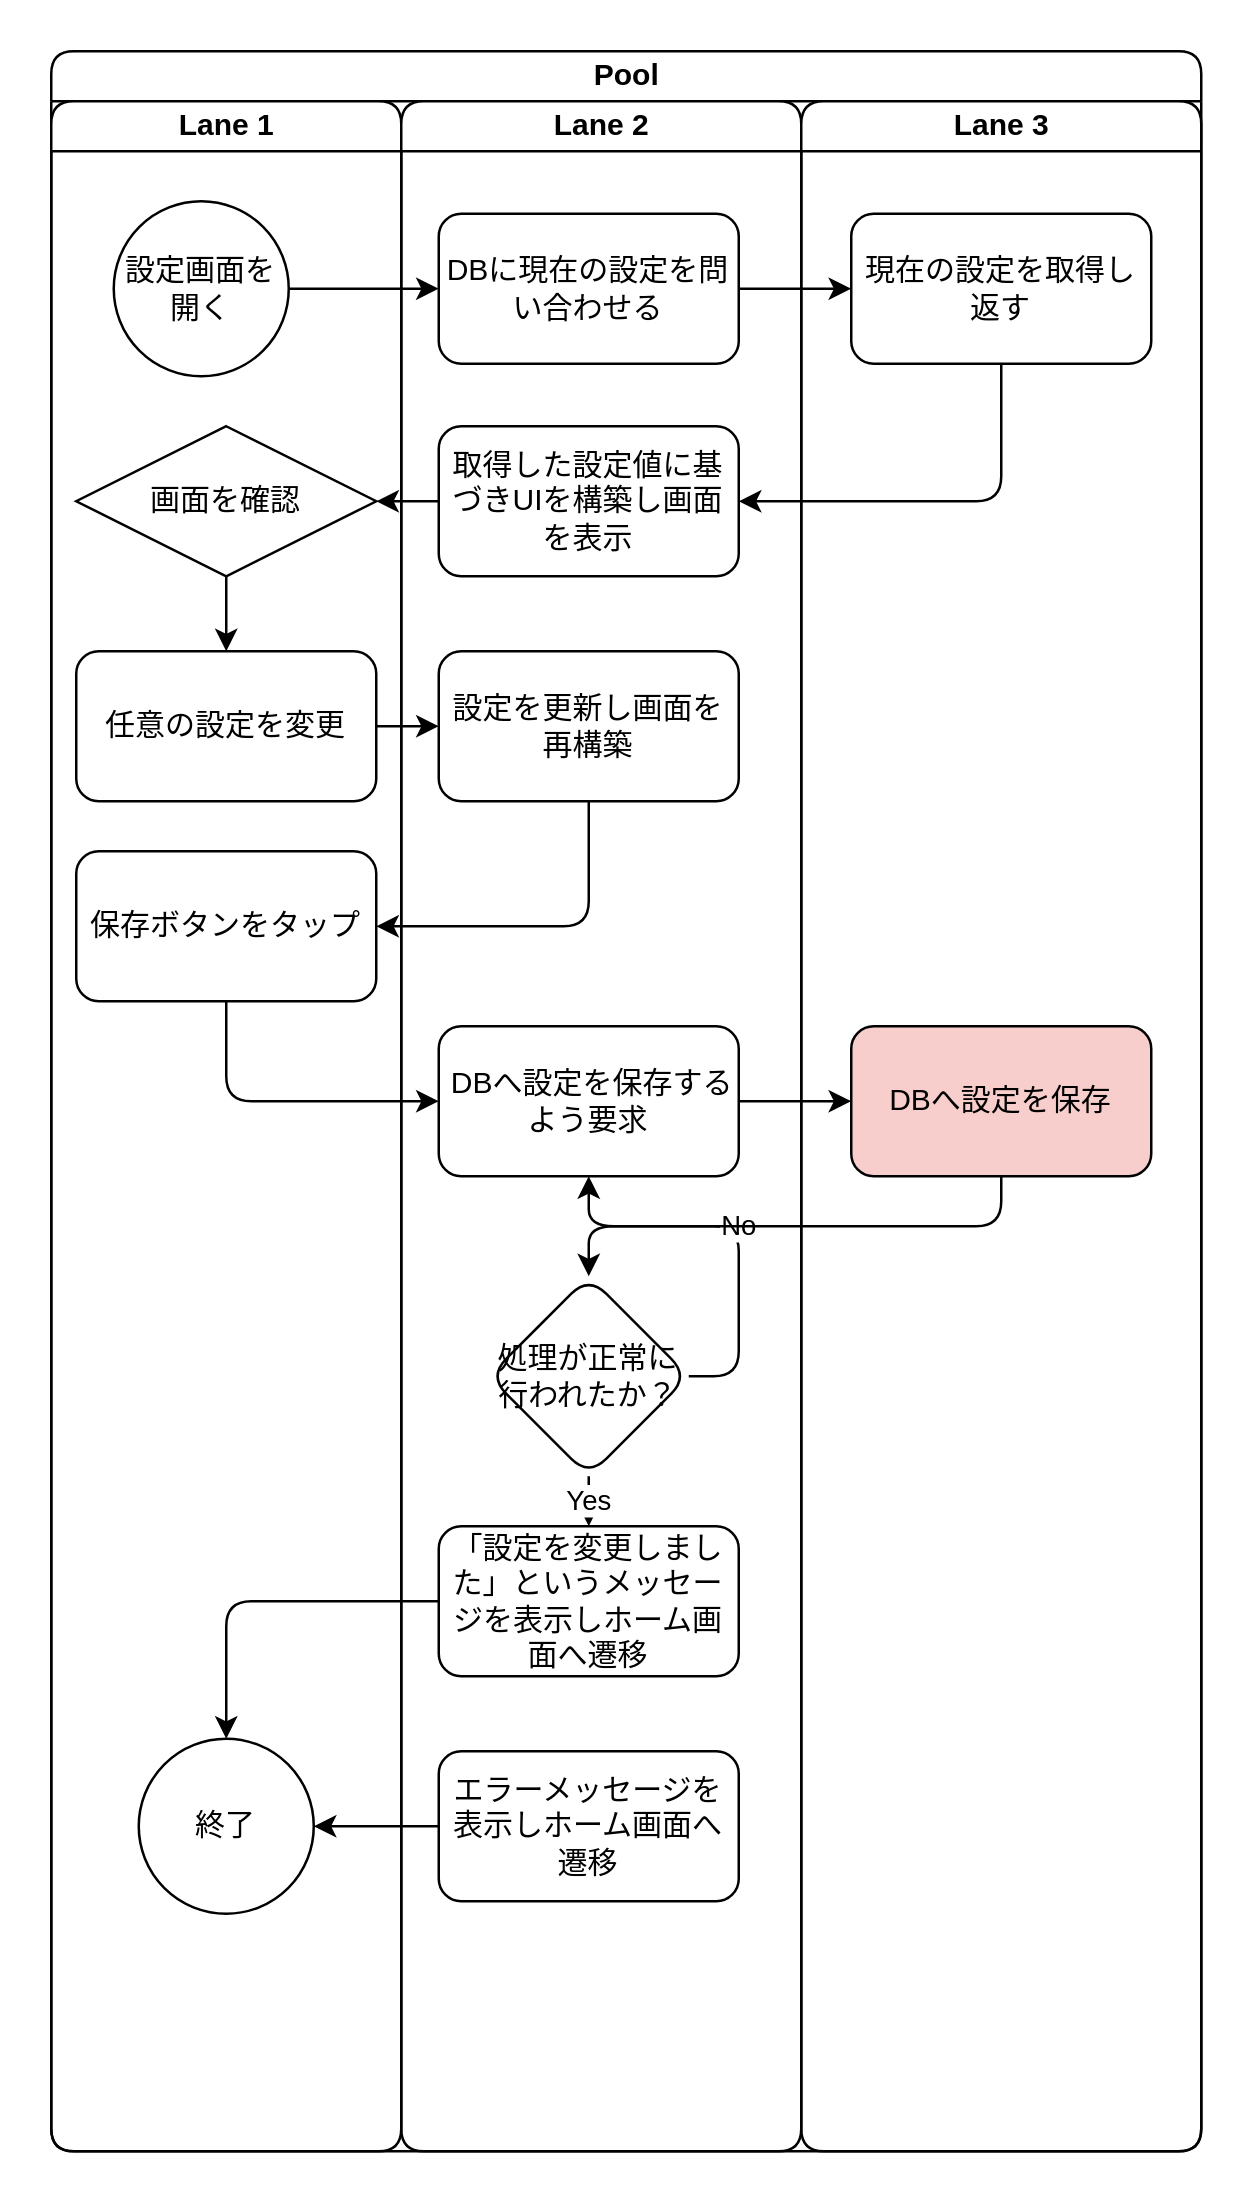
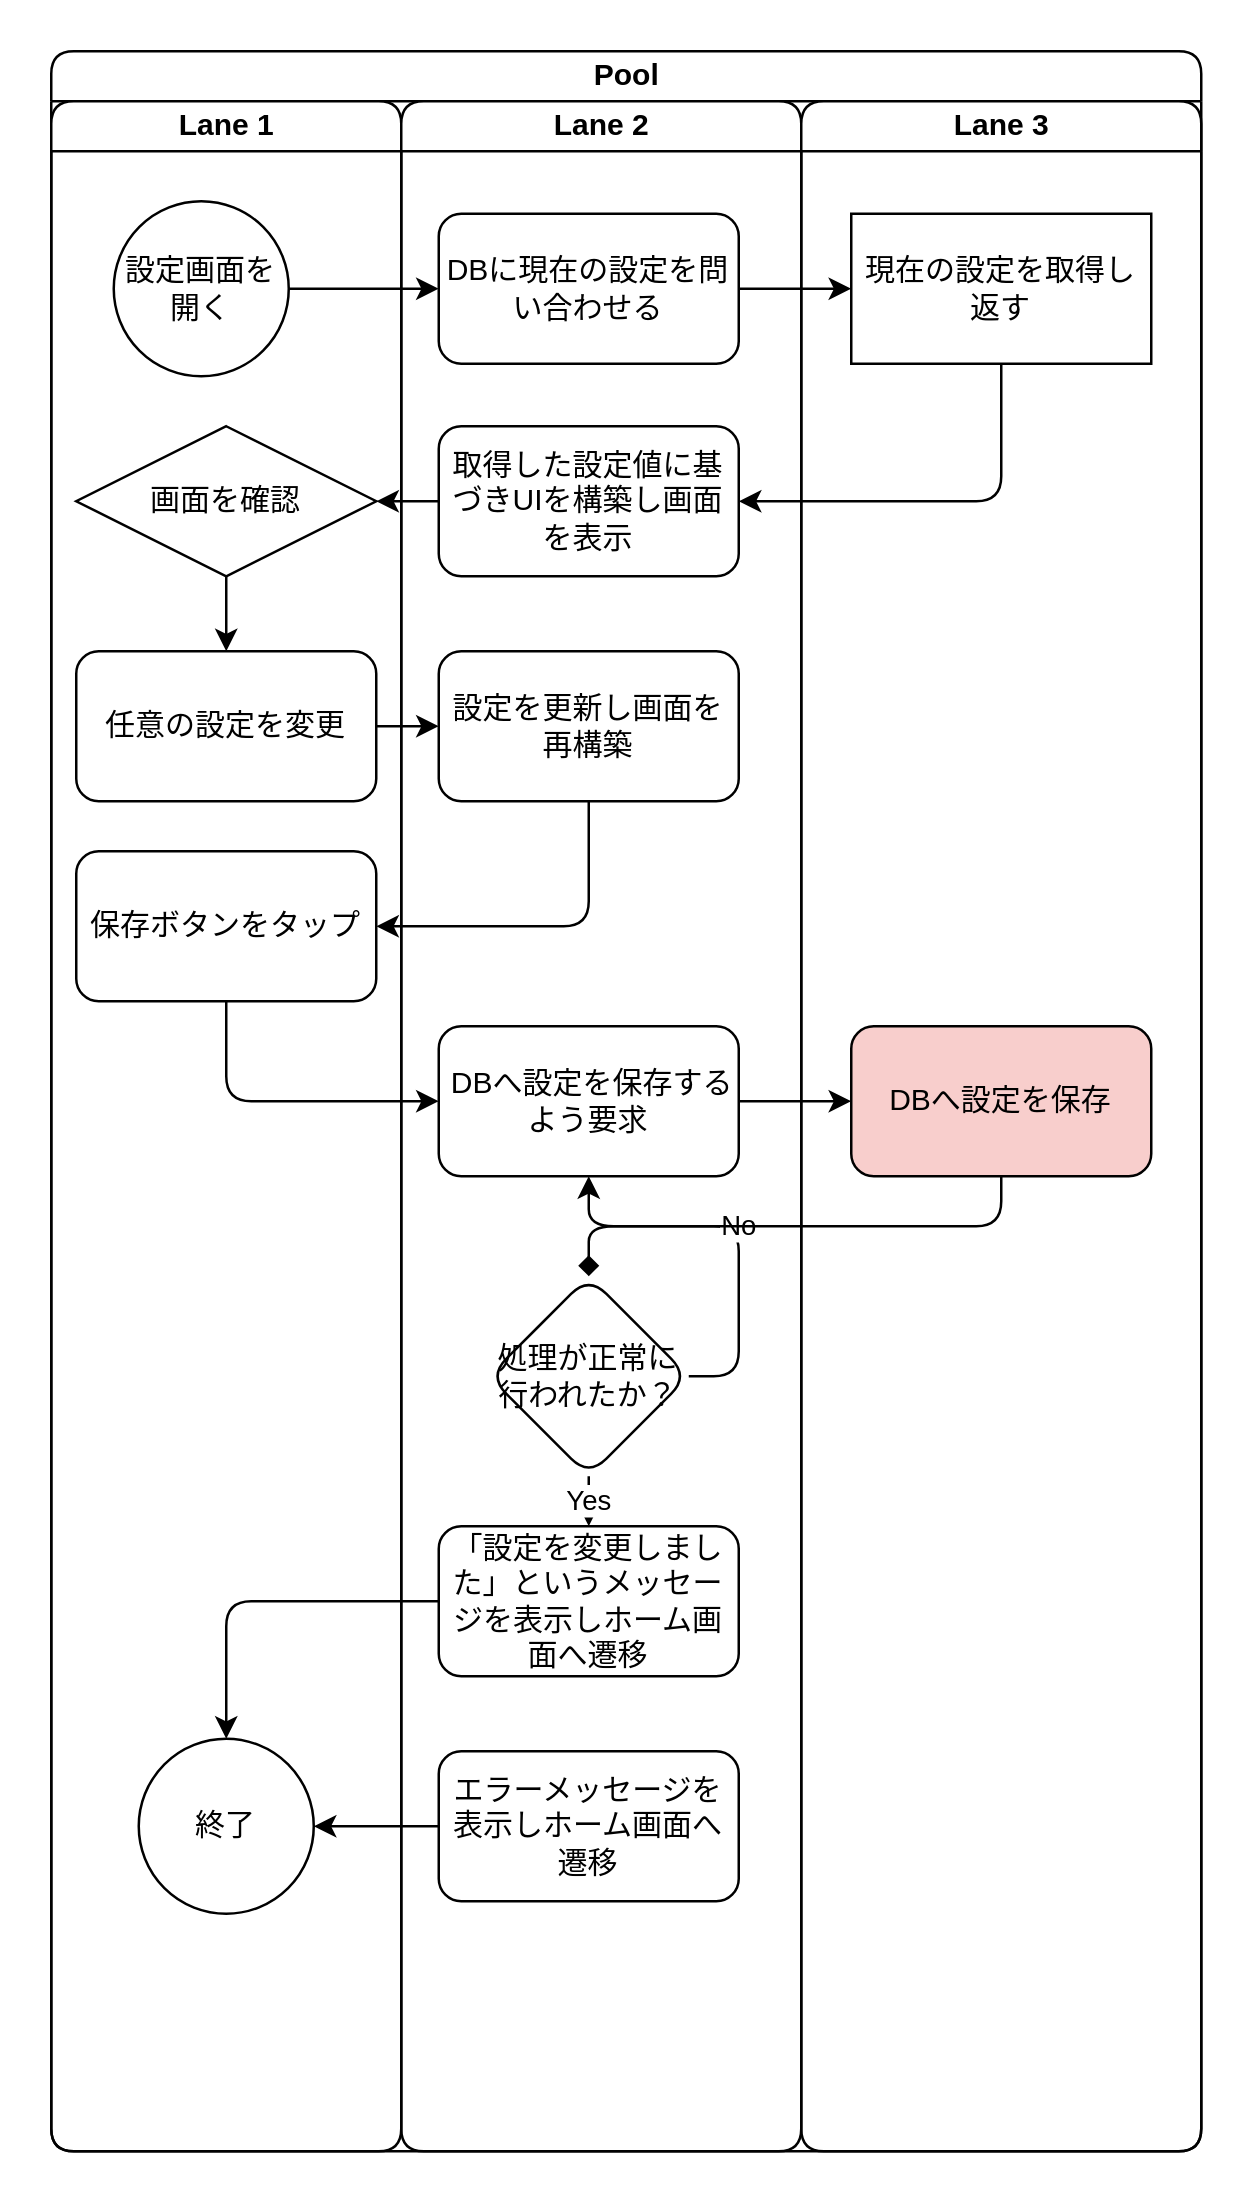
  <mxCell id="0" />
  <mxCell id="1" parent="0" />
  <mxCell id="2" value="Pool" style="swimlane;childLayout=stackLayout;resizeParent=1;resizeParentMax=0;startSize=20;html=1;rounded=1;" vertex="1" parent="1"><mxGeometry x="20" y="20" width="460" height="840" as="geometry" /></mxCell>
  <mxCell id="3" value="Lane 1" style="swimlane;startSize=20;html=1;rounded=1;" vertex="1" parent="2"><mxGeometry y="20" width="140" height="820" as="geometry" /></mxCell>
  <mxCell id="4" value="設定画面を開く" style="ellipse;whiteSpace=wrap;html=1;rounded=1;" vertex="1" parent="3"><mxGeometry x="25" y="40" width="70" height="70" as="geometry" /></mxCell>
  <mxCell id="5" value="" style="edgeStyle=orthogonalEdgeStyle;rounded=1;orthogonalLoop=1;jettySize=auto;html=1;" edge="1" parent="3" source="6" target="7"><mxGeometry relative="1" as="geometry" /></mxCell>
  <mxCell id="6" value="画面を確認" style="rhombus;whiteSpace=wrap;html=1;" vertex="1" parent="3"><mxGeometry x="10.0" y="130" width="120" height="60" as="geometry" /></mxCell>
  <mxCell id="7" value="任意の設定を変更" style="whiteSpace=wrap;html=1;rounded=1;" vertex="1" parent="3"><mxGeometry x="10.0" y="220" width="120" height="60" as="geometry" /></mxCell>
  <mxCell id="8" value="保存ボタンをタップ" style="whiteSpace=wrap;html=1;rounded=1;" vertex="1" parent="3"><mxGeometry x="10.0" y="300" width="120" height="60" as="geometry" /></mxCell>
  <mxCell id="9" value="終了" style="ellipse;whiteSpace=wrap;html=1;rounded=1;" vertex="1" parent="3"><mxGeometry x="35" y="655" width="70" height="70" as="geometry" /></mxCell>
  <mxCell id="10" value="Lane 2" style="swimlane;startSize=20;html=1;rounded=1;" vertex="1" parent="2"><mxGeometry x="140" y="20" width="160" height="820" as="geometry" /></mxCell>
  <mxCell id="11" value="DBに現在の設定を問い合わせる" style="whiteSpace=wrap;html=1;rounded=1;" vertex="1" parent="10"><mxGeometry x="15.0" y="45" width="120" height="60" as="geometry" /></mxCell>
  <mxCell id="12" value="取得した設定値に基づきUIを構築し画面を表示" style="whiteSpace=wrap;html=1;rounded=1;" vertex="1" parent="10"><mxGeometry x="15.0" y="130" width="120" height="60" as="geometry" /></mxCell>
  <mxCell id="13" value="設定を更新し画面を再構築" style="whiteSpace=wrap;html=1;rounded=1;" vertex="1" parent="10"><mxGeometry x="15.0" y="220" width="120" height="60" as="geometry" /></mxCell>
  <mxCell id="14" value="&amp;nbsp;DBへ設定を保存するよう要求" style="whiteSpace=wrap;html=1;rounded=1;" vertex="1" parent="10"><mxGeometry x="15" y="370" width="120" height="60" as="geometry" /></mxCell>
  <mxCell id="15" value="Yes" style="edgeStyle=orthogonalEdgeStyle;rounded=1;orthogonalLoop=1;jettySize=auto;html=1;" edge="1" parent="10" source="17" target="18"><mxGeometry relative="1" as="geometry" /></mxCell>
  <mxCell id="16" value="No" style="edgeStyle=orthogonalEdgeStyle;rounded=1;orthogonalLoop=1;jettySize=auto;html=1;exitX=1;exitY=0.5;exitDx=0;exitDy=0;" edge="1" parent="10" source="17" target="14"><mxGeometry relative="1" as="geometry" /></mxCell>
  <mxCell id="17" value="処理が正常に行われたか？" style="rhombus;whiteSpace=wrap;html=1;rounded=1;" vertex="1" parent="10"><mxGeometry x="35" y="470" width="80" height="80" as="geometry" /></mxCell>
  <mxCell id="18" value="「設定を変更しました」というメッセージを表示しホーム画面へ遷移" style="whiteSpace=wrap;html=1;rounded=1;" vertex="1" parent="10"><mxGeometry x="15" y="570" width="120" height="60" as="geometry" /></mxCell>
  <mxCell id="19" value="エラーメッセージを表示しホーム画面へ遷移" style="whiteSpace=wrap;html=1;rounded=1;" vertex="1" parent="10"><mxGeometry x="15" y="660" width="120" height="60" as="geometry" /></mxCell>
  <mxCell id="20" value="" style="edgeStyle=orthogonalEdgeStyle;rounded=1;orthogonalLoop=1;jettySize=auto;html=1;" edge="1" parent="2" source="4" target="11"><mxGeometry relative="1" as="geometry" /></mxCell>
  <mxCell id="21" style="edgeStyle=orthogonalEdgeStyle;rounded=1;orthogonalLoop=1;jettySize=auto;html=1;exitX=1;exitY=0.5;exitDx=0;exitDy=0;" edge="1" parent="2" source="11" target="28"><mxGeometry relative="1" as="geometry" /></mxCell>
  <mxCell id="22" style="edgeStyle=orthogonalEdgeStyle;rounded=1;orthogonalLoop=1;jettySize=auto;html=1;exitX=0.5;exitY=1;exitDx=0;exitDy=0;entryX=1;entryY=0.5;entryDx=0;entryDy=0;" edge="1" parent="2" source="28" target="12"><mxGeometry relative="1" as="geometry" /></mxCell>
  <mxCell id="23" style="edgeStyle=orthogonalEdgeStyle;rounded=1;orthogonalLoop=1;jettySize=auto;html=1;exitX=0;exitY=0.5;exitDx=0;exitDy=0;" edge="1" parent="2" source="12" target="6"><mxGeometry relative="1" as="geometry" /></mxCell>
  <mxCell id="24" style="edgeStyle=orthogonalEdgeStyle;rounded=1;orthogonalLoop=1;jettySize=auto;html=1;exitX=1;exitY=0.5;exitDx=0;exitDy=0;entryX=0;entryY=0.5;entryDx=0;entryDy=0;" edge="1" parent="2" source="7"><mxGeometry relative="1" as="geometry"><mxPoint x="155.0" y="270" as="targetPoint" /></mxGeometry></mxCell>
  <mxCell id="25" style="edgeStyle=orthogonalEdgeStyle;rounded=1;orthogonalLoop=1;jettySize=auto;html=1;exitX=0.5;exitY=1;exitDx=0;exitDy=0;entryX=1;entryY=0.5;entryDx=0;entryDy=0;" edge="1" parent="2" source="13" target="8"><mxGeometry relative="1" as="geometry" /></mxCell>
  <mxCell id="26" style="edgeStyle=orthogonalEdgeStyle;rounded=1;orthogonalLoop=1;jettySize=auto;html=1;exitX=0.5;exitY=1;exitDx=0;exitDy=0;entryX=0;entryY=0.5;entryDx=0;entryDy=0;" edge="1" parent="2" source="8" target="14"><mxGeometry relative="1" as="geometry" /></mxCell>
  <mxCell id="27" value="Lane 3" style="swimlane;startSize=20;html=1;rounded=1;" vertex="1" parent="2"><mxGeometry x="300" y="20" width="160" height="820" as="geometry" /></mxCell>
- <mxCell id="28" value="現在の設定を取得し返す" style="whiteSpace=wrap;html=1;rounded=1;" vertex="1" parent="27"><mxGeometry x="20.0" y="45" width="120" height="60" as="geometry" /></mxCell>
+ <mxCell id="28" value="現在の設定を取得し返す" style="whiteSpace=wrap;html=1;rounded=0;" vertex="1" parent="27"><mxGeometry x="20.0" y="45" width="120" height="60" as="geometry" /></mxCell>
  <mxCell id="29" value="DBへ設定を保存" style="whiteSpace=wrap;html=1;rounded=1;fillColor=#f8cecc;" vertex="1" parent="27"><mxGeometry x="20" y="370" width="120" height="60" as="geometry" /></mxCell>
  <mxCell id="30" value="" style="edgeStyle=orthogonalEdgeStyle;rounded=1;orthogonalLoop=1;jettySize=auto;html=1;" edge="1" parent="2" source="14" target="29"><mxGeometry relative="1" as="geometry" /></mxCell>
- <mxCell id="31" style="edgeStyle=orthogonalEdgeStyle;rounded=1;orthogonalLoop=1;jettySize=auto;html=1;exitX=0.5;exitY=1;exitDx=0;exitDy=0;" edge="1" parent="2" source="29" target="17"><mxGeometry relative="1" as="geometry" /></mxCell>
+ <mxCell id="31" style="edgeStyle=orthogonalEdgeStyle;rounded=1;orthogonalLoop=1;jettySize=auto;html=1;exitX=0.5;exitY=1;exitDx=0;exitDy=0;endArrow=diamond;" edge="1" parent="2" source="29" target="17"><mxGeometry relative="1" as="geometry" /></mxCell>
  <mxCell id="32" style="edgeStyle=orthogonalEdgeStyle;rounded=1;orthogonalLoop=1;jettySize=auto;html=1;exitX=0;exitY=0.5;exitDx=0;exitDy=0;entryX=1;entryY=0.5;entryDx=0;entryDy=0;" edge="1" parent="2" source="19" target="9"><mxGeometry relative="1" as="geometry" /></mxCell>
  <mxCell id="33" style="edgeStyle=orthogonalEdgeStyle;rounded=1;orthogonalLoop=1;jettySize=auto;html=1;exitX=0;exitY=0.5;exitDx=0;exitDy=0;entryX=0.5;entryY=0;entryDx=0;entryDy=0;" edge="1" parent="2" source="18" target="9"><mxGeometry relative="1" as="geometry" /></mxCell>
